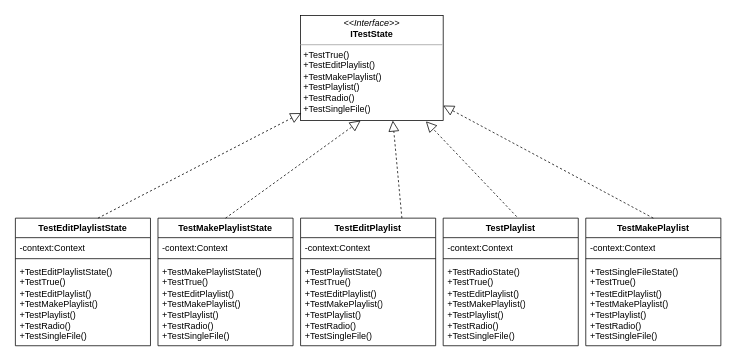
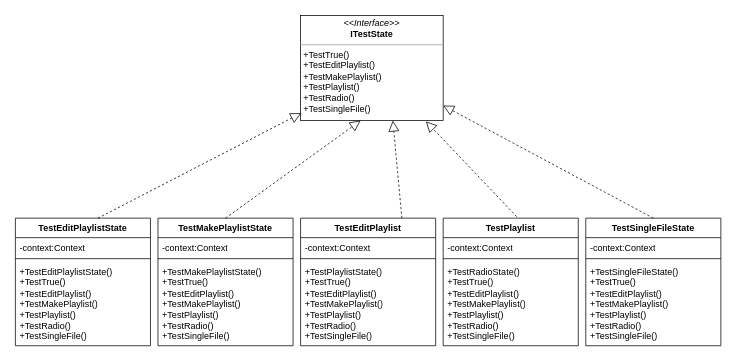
  <mxCell id="0" />
  <mxCell id="1" parent="0" />
  <mxCell id="2" value="&lt;p style=&quot;margin:0px;margin-top:4px;text-align:center;&quot;&gt;&lt;i&gt;&amp;lt;&amp;lt;Interface&amp;gt;&amp;gt;&lt;/i&gt;&lt;br&gt;&lt;b&gt;ITestState&lt;/b&gt;&lt;/p&gt;&lt;hr size=&quot;1&quot;&gt;&lt;p style=&quot;margin:0px;margin-left:4px;&quot;&gt;+TestTrue()&lt;/p&gt;&lt;p style=&quot;margin:0px;margin-left:4px;&quot;&gt;+TestEditPlaylist()&lt;/p&gt;&lt;p style=&quot;margin:0px;margin-left:4px;&quot;&gt;+TestMakePlaylist()&lt;/p&gt;&lt;p style=&quot;margin:0px;margin-left:4px;&quot;&gt;+TestPlaylist()&lt;/p&gt;&lt;p style=&quot;margin:0px;margin-left:4px;&quot;&gt;+TestRadio()&lt;/p&gt;&lt;p style=&quot;margin:0px;margin-left:4px;&quot;&gt;+TestSingleFile()&lt;/p&gt;" style="verticalAlign=top;align=left;overflow=fill;fontSize=12;fontFamily=Helvetica;html=1;whiteSpace=wrap;" vertex="1" parent="1"><mxGeometry x="400" y="20" width="190" height="140" as="geometry" /></mxCell>
  <mxCell id="3" value="TestEditPlaylistState" style="swimlane;fontStyle=1;align=center;verticalAlign=top;childLayout=stackLayout;horizontal=1;startSize=26;horizontalStack=0;resizeParent=1;resizeParentMax=0;resizeLast=0;collapsible=1;marginBottom=0;whiteSpace=wrap;html=1;" vertex="1" parent="1"><mxGeometry x="20" y="290" width="180" height="170" as="geometry" /></mxCell>
  <mxCell id="4" value="-context:Context" style="text;strokeColor=none;fillColor=none;align=left;verticalAlign=top;spacingLeft=4;spacingRight=4;overflow=hidden;rotatable=0;points=[[0,0.5],[1,0.5]];portConstraint=eastwest;whiteSpace=wrap;html=1;" vertex="1" parent="3"><mxGeometry y="26" width="180" height="24" as="geometry" /></mxCell>
  <mxCell id="5" value="" style="line;strokeWidth=1;fillColor=none;align=left;verticalAlign=middle;spacingTop=-1;spacingLeft=3;spacingRight=3;rotatable=0;labelPosition=right;points=[];portConstraint=eastwest;strokeColor=inherit;" vertex="1" parent="3"><mxGeometry y="50" width="180" height="8" as="geometry" /></mxCell>
  <mxCell id="6" value="&lt;div&gt;&lt;/div&gt;+TestEditPlaylistState()&lt;div&gt;+TestTrue()&lt;/div&gt;&lt;div&gt;+TestEditPlaylist()&lt;/div&gt;&lt;div&gt;+TestMakePlaylist()&lt;/div&gt;&lt;div&gt;+TestPlaylist()&lt;/div&gt;&lt;div&gt;+TestRadio()&lt;/div&gt;&lt;div&gt;+TestSingleFile()&lt;/div&gt;" style="text;strokeColor=none;fillColor=none;align=left;verticalAlign=top;spacingLeft=4;spacingRight=4;overflow=hidden;rotatable=0;points=[[0,0.5],[1,0.5]];portConstraint=eastwest;whiteSpace=wrap;html=1;" vertex="1" parent="3"><mxGeometry y="58" width="180" height="112" as="geometry" /></mxCell>
  <mxCell id="7" value="TestMakePlaylistState" style="swimlane;fontStyle=1;align=center;verticalAlign=top;childLayout=stackLayout;horizontal=1;startSize=26;horizontalStack=0;resizeParent=1;resizeParentMax=0;resizeLast=0;collapsible=1;marginBottom=0;whiteSpace=wrap;html=1;" vertex="1" parent="1"><mxGeometry x="210" y="290" width="180" height="170" as="geometry" /></mxCell>
  <mxCell id="8" value="-context:Context" style="text;strokeColor=none;fillColor=none;align=left;verticalAlign=top;spacingLeft=4;spacingRight=4;overflow=hidden;rotatable=0;points=[[0,0.5],[1,0.5]];portConstraint=eastwest;whiteSpace=wrap;html=1;" vertex="1" parent="7"><mxGeometry y="26" width="180" height="24" as="geometry" /></mxCell>
  <mxCell id="9" value="" style="line;strokeWidth=1;fillColor=none;align=left;verticalAlign=middle;spacingTop=-1;spacingLeft=3;spacingRight=3;rotatable=0;labelPosition=right;points=[];portConstraint=eastwest;strokeColor=inherit;" vertex="1" parent="7"><mxGeometry y="50" width="180" height="8" as="geometry" /></mxCell>
  <mxCell id="10" value="&lt;div&gt;+TestMakePlaylistState()&lt;/div&gt;&lt;div&gt;+TestTrue()&lt;/div&gt;&lt;div&gt;+TestEditPlaylist()&lt;/div&gt;&lt;div&gt;+TestMakePlaylist()&lt;/div&gt;&lt;div&gt;+TestPlaylist()&lt;/div&gt;&lt;div&gt;+TestRadio()&lt;/div&gt;&lt;div&gt;+TestSingleFile()&lt;/div&gt;" style="text;strokeColor=none;fillColor=none;align=left;verticalAlign=top;spacingLeft=4;spacingRight=4;overflow=hidden;rotatable=0;points=[[0,0.5],[1,0.5]];portConstraint=eastwest;whiteSpace=wrap;html=1;" vertex="1" parent="7"><mxGeometry y="58" width="180" height="112" as="geometry" /></mxCell>
  <mxCell id="11" value="TestEditPlaylist" style="swimlane;fontStyle=1;align=center;verticalAlign=top;childLayout=stackLayout;horizontal=1;startSize=26;horizontalStack=0;resizeParent=1;resizeParentMax=0;resizeLast=0;collapsible=1;marginBottom=0;whiteSpace=wrap;html=1;" vertex="1" parent="1"><mxGeometry x="400" y="290" width="180" height="170" as="geometry" /></mxCell>
  <mxCell id="12" value="-context:Context" style="text;strokeColor=none;fillColor=none;align=left;verticalAlign=top;spacingLeft=4;spacingRight=4;overflow=hidden;rotatable=0;points=[[0,0.5],[1,0.5]];portConstraint=eastwest;whiteSpace=wrap;html=1;" vertex="1" parent="11"><mxGeometry y="26" width="180" height="24" as="geometry" /></mxCell>
  <mxCell id="13" value="" style="line;strokeWidth=1;fillColor=none;align=left;verticalAlign=middle;spacingTop=-1;spacingLeft=3;spacingRight=3;rotatable=0;labelPosition=right;points=[];portConstraint=eastwest;strokeColor=inherit;" vertex="1" parent="11"><mxGeometry y="50" width="180" height="8" as="geometry" /></mxCell>
  <mxCell id="14" value="&lt;div&gt;+TestPlaylistState()&lt;/div&gt;&lt;div&gt;+TestTrue()&lt;/div&gt;&lt;div&gt;+TestEditPlaylist()&lt;/div&gt;&lt;div&gt;+TestMakePlaylist()&lt;/div&gt;&lt;div&gt;+TestPlaylist()&lt;/div&gt;&lt;div&gt;+TestRadio()&lt;/div&gt;&lt;div&gt;+TestSingleFile()&lt;/div&gt;" style="text;strokeColor=none;fillColor=none;align=left;verticalAlign=top;spacingLeft=4;spacingRight=4;overflow=hidden;rotatable=0;points=[[0,0.5],[1,0.5]];portConstraint=eastwest;whiteSpace=wrap;html=1;" vertex="1" parent="11"><mxGeometry y="58" width="180" height="112" as="geometry" /></mxCell>
  <mxCell id="15" value="TestPlaylist" style="swimlane;fontStyle=1;align=center;verticalAlign=top;childLayout=stackLayout;horizontal=1;startSize=26;horizontalStack=0;resizeParent=1;resizeParentMax=0;resizeLast=0;collapsible=1;marginBottom=0;whiteSpace=wrap;html=1;" vertex="1" parent="1"><mxGeometry x="590" y="290" width="180" height="170" as="geometry" /></mxCell>
  <mxCell id="16" value="-context:Context" style="text;strokeColor=none;fillColor=none;align=left;verticalAlign=top;spacingLeft=4;spacingRight=4;overflow=hidden;rotatable=0;points=[[0,0.5],[1,0.5]];portConstraint=eastwest;whiteSpace=wrap;html=1;" vertex="1" parent="15"><mxGeometry y="26" width="180" height="24" as="geometry" /></mxCell>
  <mxCell id="17" value="" style="line;strokeWidth=1;fillColor=none;align=left;verticalAlign=middle;spacingTop=-1;spacingLeft=3;spacingRight=3;rotatable=0;labelPosition=right;points=[];portConstraint=eastwest;strokeColor=inherit;" vertex="1" parent="15"><mxGeometry y="50" width="180" height="8" as="geometry" /></mxCell>
  <mxCell id="18" value="&lt;div&gt;+TestRadioState()&lt;/div&gt;&lt;div&gt;+TestTrue()&lt;/div&gt;&lt;div&gt;+TestEditPlaylist()&lt;/div&gt;&lt;div&gt;+TestMakePlaylist()&lt;/div&gt;&lt;div&gt;+TestPlaylist()&lt;/div&gt;&lt;div&gt;+TestRadio()&lt;/div&gt;&lt;div&gt;+TestSingleFile()&lt;/div&gt;" style="text;strokeColor=none;fillColor=none;align=left;verticalAlign=top;spacingLeft=4;spacingRight=4;overflow=hidden;rotatable=0;points=[[0,0.5],[1,0.5]];portConstraint=eastwest;whiteSpace=wrap;html=1;" vertex="1" parent="15"><mxGeometry y="58" width="180" height="112" as="geometry" /></mxCell>
- <mxCell id="19" value="TestMakePlaylist" style="swimlane;fontStyle=1;align=center;verticalAlign=top;childLayout=stackLayout;horizontal=1;startSize=26;horizontalStack=0;resizeParent=1;resizeParentMax=0;resizeLast=0;collapsible=1;marginBottom=0;whiteSpace=wrap;html=1;" vertex="1" parent="1"><mxGeometry x="780" y="290" width="180" height="170" as="geometry" /></mxCell>
+ <mxCell id="19" value="TestSingleFileState" style="swimlane;fontStyle=1;align=center;verticalAlign=top;childLayout=stackLayout;horizontal=1;startSize=26;horizontalStack=0;resizeParent=1;resizeParentMax=0;resizeLast=0;collapsible=1;marginBottom=0;whiteSpace=wrap;html=1;" vertex="1" parent="1"><mxGeometry x="780" y="290" width="180" height="170" as="geometry" /></mxCell>
  <mxCell id="20" value="-context:Context" style="text;strokeColor=none;fillColor=none;align=left;verticalAlign=top;spacingLeft=4;spacingRight=4;overflow=hidden;rotatable=0;points=[[0,0.5],[1,0.5]];portConstraint=eastwest;whiteSpace=wrap;html=1;" vertex="1" parent="19"><mxGeometry y="26" width="180" height="24" as="geometry" /></mxCell>
  <mxCell id="21" value="" style="line;strokeWidth=1;fillColor=none;align=left;verticalAlign=middle;spacingTop=-1;spacingLeft=3;spacingRight=3;rotatable=0;labelPosition=right;points=[];portConstraint=eastwest;strokeColor=inherit;" vertex="1" parent="19"><mxGeometry y="50" width="180" height="8" as="geometry" /></mxCell>
  <mxCell id="22" value="&lt;div&gt;+TestSingleFileState()&lt;/div&gt;&lt;div&gt;+TestTrue()&lt;/div&gt;&lt;div&gt;+TestEditPlaylist()&lt;/div&gt;&lt;div&gt;+TestMakePlaylist()&lt;/div&gt;&lt;div&gt;+TestPlaylist()&lt;/div&gt;&lt;div&gt;+TestRadio()&lt;/div&gt;&lt;div&gt;+TestSingleFile()&lt;/div&gt;" style="text;strokeColor=none;fillColor=none;align=left;verticalAlign=top;spacingLeft=4;spacingRight=4;overflow=hidden;rotatable=0;points=[[0,0.5],[1,0.5]];portConstraint=eastwest;whiteSpace=wrap;html=1;" vertex="1" parent="19"><mxGeometry y="58" width="180" height="112" as="geometry" /></mxCell>
  <mxCell id="23" value="" style="endArrow=block;dashed=1;endFill=0;endSize=12;html=1;rounded=0;entryX=0.005;entryY=0.929;entryDx=0;entryDy=0;entryPerimeter=0;exitX=0.611;exitY=0;exitDx=0;exitDy=0;exitPerimeter=0;" edge="1" parent="1" source="3" target="2"><mxGeometry width="160" relative="1" as="geometry"><mxPoint x="420" y="270" as="sourcePoint" /><mxPoint x="580" y="270" as="targetPoint" /></mxGeometry></mxCell>
  <mxCell id="24" value="" style="endArrow=block;dashed=1;endFill=0;endSize=12;html=1;rounded=0;entryX=0.421;entryY=1;entryDx=0;entryDy=0;entryPerimeter=0;exitX=0.5;exitY=0;exitDx=0;exitDy=0;" edge="1" parent="1" source="7" target="2"><mxGeometry width="160" relative="1" as="geometry"><mxPoint x="140" y="300" as="sourcePoint" /><mxPoint x="430" y="174" as="targetPoint" /></mxGeometry></mxCell>
  <mxCell id="25" value="" style="endArrow=block;dashed=1;endFill=0;endSize=12;html=1;rounded=0;entryX=0.647;entryY=1;entryDx=0;entryDy=0;entryPerimeter=0;exitX=0.75;exitY=0;exitDx=0;exitDy=0;" edge="1" parent="1" source="11" target="2"><mxGeometry width="160" relative="1" as="geometry"><mxPoint x="150" y="310" as="sourcePoint" /><mxPoint x="440" y="184" as="targetPoint" /></mxGeometry></mxCell>
  <mxCell id="26" value="" style="endArrow=block;dashed=1;endFill=0;endSize=12;html=1;rounded=0;entryX=0.879;entryY=1.007;entryDx=0;entryDy=0;entryPerimeter=0;exitX=0.544;exitY=-0.012;exitDx=0;exitDy=0;exitPerimeter=0;" edge="1" parent="1" source="15" target="2"><mxGeometry width="160" relative="1" as="geometry"><mxPoint x="160" y="320" as="sourcePoint" /><mxPoint x="450" y="194" as="targetPoint" /></mxGeometry></mxCell>
  <mxCell id="27" value="" style="endArrow=block;dashed=1;endFill=0;endSize=12;html=1;rounded=0;entryX=1;entryY=0.857;entryDx=0;entryDy=0;entryPerimeter=0;exitX=0.5;exitY=0;exitDx=0;exitDy=0;" edge="1" parent="1" source="19" target="2"><mxGeometry width="160" relative="1" as="geometry"><mxPoint x="170" y="330" as="sourcePoint" /><mxPoint x="460" y="204" as="targetPoint" /></mxGeometry></mxCell>
